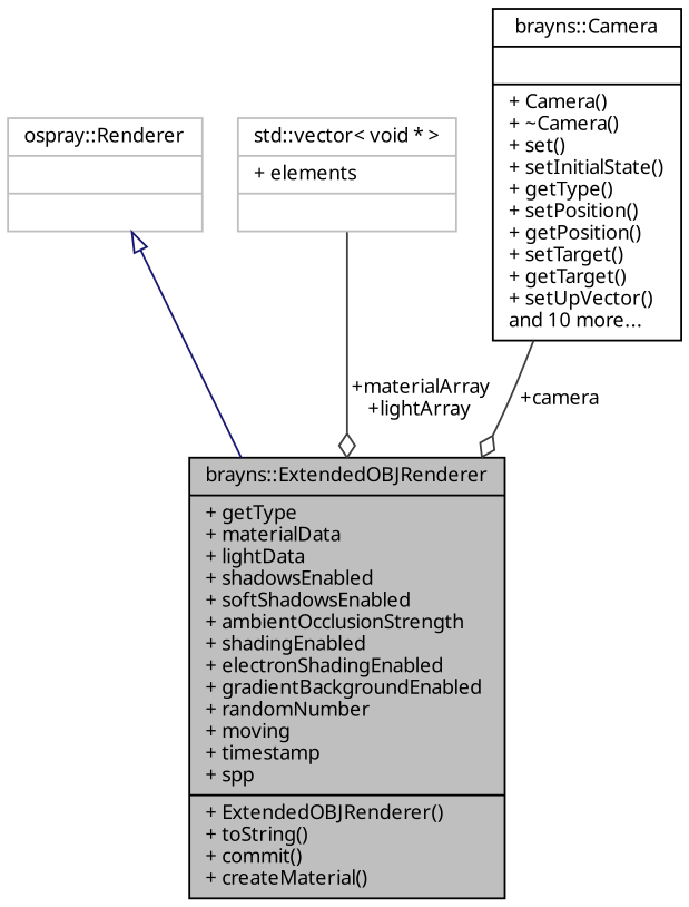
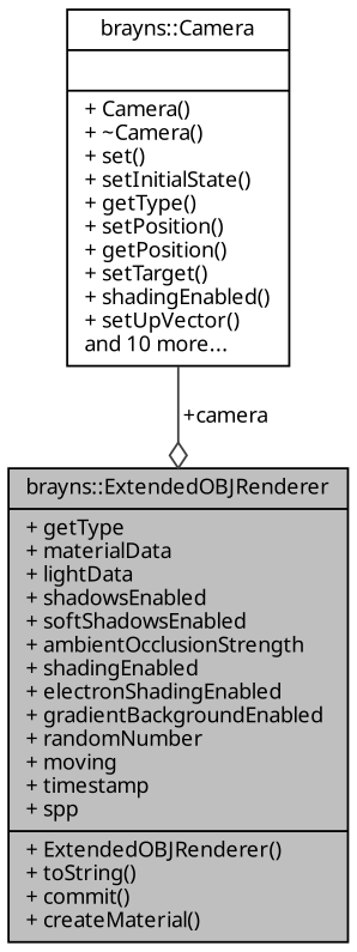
  digraph {
    node [color=black fillcolor=white fontname=Sans fontsize=10 shape=record style=filled]
    edge [color=grey25 fontname=Sans fontsize=10 labelfontname=Sans labelfontsize=10 style=solid arrowhead=odiamond]
    n1 [fillcolor=grey75 fontcolor=black height=0.2 label="{brayns::ExtendedOBJRenderer\n|+ getType\l+ materialData\l+ lightData\l+ shadowsEnabled\l+ softShadowsEnabled\l+ ambientOcclusionStrength\l+ shadingEnabled\l+ electronShadingEnabled\l+ gradientBackgroundEnabled\l+ randomNumber\l+ moving\l+ timestamp\l+ spp\l|+ ExtendedOBJRenderer()\l+ toString()\l+ commit()\l+ createMaterial()\l}" width=0.4]
-   n2 [color=grey75 height=0.2 label="{ospray::Renderer\n||}" width=0.4]
-   n3 [color=grey75 height=0.2 label="{std::vector\< void * \>\n|+ elements\l|}" width=0.4]
-   n4 [height=0.2 label="{brayns::Camera\n||+ Camera()\l+ ~Camera()\l+ set()\l+ setInitialState()\l+ getType()\l+ setPosition()\l+ getPosition()\l+ setTarget()\l+ getTarget()\l+ setUpVector()\land 10 more...\l}" width=0.4]
-   n2 -> n1 [arrowtail=onormal color=midnightblue dir=back arrowhead=""]
-   n3 -> n1 [label=" +materialArray\n+lightArray"]
+   n4 [height=0.2 label="{brayns::Camera\n||+ Camera()\l+ ~Camera()\l+ set()\l+ setInitialState()\l+ getType()\l+ setPosition()\l+ getPosition()\l+ setTarget()\l+ shadingEnabled()\l+ setUpVector()\land 10 more...\l}" width=0.4]
    n4 -> n1 [label=" +camera"]
  }
